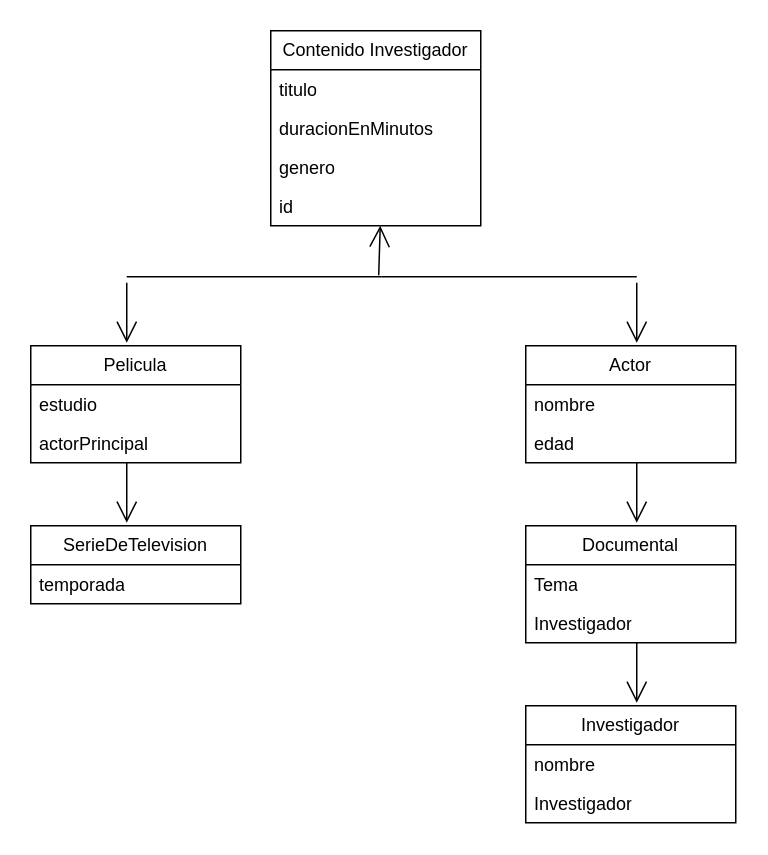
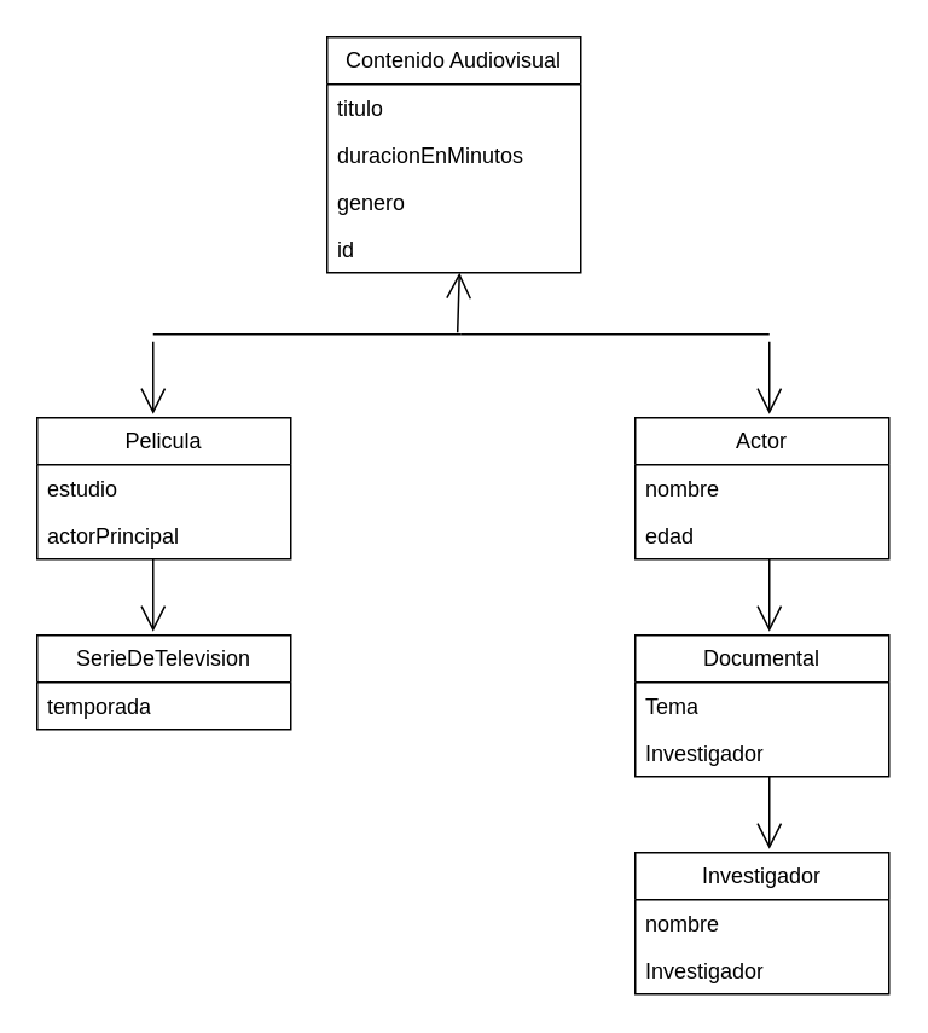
  <mxCell id="0" />
  <mxCell id="1" parent="0" />
- <mxCell id="2" value="&lt;font style=&quot;vertical-align: inherit;&quot;&gt;&lt;font style=&quot;vertical-align: inherit;&quot;&gt;Contenido Investigador&lt;/font&gt;&lt;/font&gt;" style="swimlane;fontStyle=0;childLayout=stackLayout;horizontal=1;startSize=26;fillColor=none;horizontalStack=0;resizeParent=1;resizeParentMax=0;resizeLast=0;collapsible=1;marginBottom=0;whiteSpace=wrap;html=1;" vertex="1" parent="1"><mxGeometry x="180" y="20" width="140" height="130" as="geometry" /></mxCell>
+ <mxCell id="2" value="&lt;font style=&quot;vertical-align: inherit;&quot;&gt;&lt;font style=&quot;vertical-align: inherit;&quot;&gt;Contenido Audiovisual&lt;/font&gt;&lt;/font&gt;" style="swimlane;fontStyle=0;childLayout=stackLayout;horizontal=1;startSize=26;fillColor=none;horizontalStack=0;resizeParent=1;resizeParentMax=0;resizeLast=0;collapsible=1;marginBottom=0;whiteSpace=wrap;html=1;" vertex="1" parent="1"><mxGeometry x="180" y="20" width="140" height="130" as="geometry" /></mxCell>
  <mxCell id="3" value="&lt;font style=&quot;vertical-align: inherit;&quot;&gt;&lt;font style=&quot;vertical-align: inherit;&quot;&gt;titulo&lt;/font&gt;&lt;/font&gt;" style="text;strokeColor=none;fillColor=none;align=left;verticalAlign=top;spacingLeft=4;spacingRight=4;overflow=hidden;rotatable=0;points=[[0,0.5],[1,0.5]];portConstraint=eastwest;whiteSpace=wrap;html=1;" vertex="1" parent="2"><mxGeometry y="26" width="140" height="26" as="geometry" /></mxCell>
  <mxCell id="4" value="&lt;font style=&quot;vertical-align: inherit;&quot;&gt;&lt;font style=&quot;vertical-align: inherit;&quot;&gt;duracionEnMinutos&lt;/font&gt;&lt;/font&gt;" style="text;strokeColor=none;fillColor=none;align=left;verticalAlign=top;spacingLeft=4;spacingRight=4;overflow=hidden;rotatable=0;points=[[0,0.5],[1,0.5]];portConstraint=eastwest;whiteSpace=wrap;html=1;" vertex="1" parent="2"><mxGeometry y="52" width="140" height="26" as="geometry" /></mxCell>
  <mxCell id="5" value="&lt;font style=&quot;vertical-align: inherit;&quot;&gt;&lt;font style=&quot;vertical-align: inherit;&quot;&gt;genero&lt;/font&gt;&lt;/font&gt;" style="text;strokeColor=none;fillColor=none;align=left;verticalAlign=top;spacingLeft=4;spacingRight=4;overflow=hidden;rotatable=0;points=[[0,0.5],[1,0.5]];portConstraint=eastwest;whiteSpace=wrap;html=1;" vertex="1" parent="2"><mxGeometry y="78" width="140" height="26" as="geometry" /></mxCell>
  <mxCell id="6" value="&lt;font style=&quot;vertical-align: inherit;&quot;&gt;&lt;font style=&quot;vertical-align: inherit;&quot;&gt;&lt;font style=&quot;vertical-align: inherit;&quot;&gt;&lt;font style=&quot;vertical-align: inherit;&quot;&gt;id&lt;/font&gt;&lt;/font&gt;&lt;/font&gt;&lt;/font&gt;" style="text;strokeColor=none;fillColor=none;align=left;verticalAlign=top;spacingLeft=4;spacingRight=4;overflow=hidden;rotatable=0;points=[[0,0.5],[1,0.5]];portConstraint=eastwest;whiteSpace=wrap;html=1;" vertex="1" parent="2"><mxGeometry y="104" width="140" height="26" as="geometry" /></mxCell>
  <mxCell id="7" value="" style="endArrow=open;endFill=1;endSize=12;html=1;rounded=0;exitX=0.988;exitY=0.375;exitDx=0;exitDy=0;exitPerimeter=0;" edge="1" parent="1" source="8"><mxGeometry width="160" relative="1" as="geometry"><mxPoint x="253" y="190" as="sourcePoint" /><mxPoint x="253" y="150" as="targetPoint" /></mxGeometry></mxCell>
  <mxCell id="8" value="" style="line;strokeWidth=1;fillColor=none;align=left;verticalAlign=middle;spacingTop=-1;spacingLeft=3;spacingRight=3;rotatable=0;labelPosition=right;points=[];portConstraint=eastwest;strokeColor=inherit;" vertex="1" parent="1"><mxGeometry x="84" y="180" width="170" height="8" as="geometry" /></mxCell>
  <mxCell id="9" value="" style="line;strokeWidth=1;fillColor=none;align=left;verticalAlign=middle;spacingTop=-1;spacingLeft=3;spacingRight=3;rotatable=0;labelPosition=right;points=[];portConstraint=eastwest;strokeColor=inherit;" vertex="1" parent="1"><mxGeometry x="254" y="180" width="170" height="8" as="geometry" /></mxCell>
  <mxCell id="10" value="" style="endArrow=open;endFill=1;endSize=12;html=1;rounded=0;" edge="1" parent="1"><mxGeometry width="160" relative="1" as="geometry"><mxPoint x="424" y="188" as="sourcePoint" /><mxPoint x="424" y="228" as="targetPoint" /></mxGeometry></mxCell>
  <mxCell id="11" value="&lt;font style=&quot;vertical-align: inherit;&quot;&gt;&lt;font style=&quot;vertical-align: inherit;&quot;&gt;Pelicula&lt;/font&gt;&lt;/font&gt;" style="swimlane;fontStyle=0;childLayout=stackLayout;horizontal=1;startSize=26;fillColor=none;horizontalStack=0;resizeParent=1;resizeParentMax=0;resizeLast=0;collapsible=1;marginBottom=0;whiteSpace=wrap;html=1;" vertex="1" parent="1"><mxGeometry x="20" y="230" width="140" height="78" as="geometry" /></mxCell>
  <mxCell id="12" value="&lt;font style=&quot;vertical-align: inherit;&quot;&gt;&lt;font style=&quot;vertical-align: inherit;&quot;&gt;estudio&lt;/font&gt;&lt;/font&gt;" style="text;strokeColor=none;fillColor=none;align=left;verticalAlign=top;spacingLeft=4;spacingRight=4;overflow=hidden;rotatable=0;points=[[0,0.5],[1,0.5]];portConstraint=eastwest;whiteSpace=wrap;html=1;" vertex="1" parent="11"><mxGeometry y="26" width="140" height="26" as="geometry" /></mxCell>
  <mxCell id="13" value="&lt;font style=&quot;vertical-align: inherit;&quot;&gt;&lt;font style=&quot;vertical-align: inherit;&quot;&gt;actorPrincipal&lt;/font&gt;&lt;/font&gt;" style="text;strokeColor=none;fillColor=none;align=left;verticalAlign=top;spacingLeft=4;spacingRight=4;overflow=hidden;rotatable=0;points=[[0,0.5],[1,0.5]];portConstraint=eastwest;whiteSpace=wrap;html=1;" vertex="1" parent="11"><mxGeometry y="52" width="140" height="26" as="geometry" /></mxCell>
  <mxCell id="14" value="&lt;font style=&quot;vertical-align: inherit;&quot;&gt;&lt;font style=&quot;vertical-align: inherit;&quot;&gt;&lt;font style=&quot;vertical-align: inherit;&quot;&gt;&lt;font style=&quot;vertical-align: inherit;&quot;&gt;Actor&lt;/font&gt;&lt;/font&gt;&lt;/font&gt;&lt;/font&gt;" style="swimlane;fontStyle=0;childLayout=stackLayout;horizontal=1;startSize=26;fillColor=none;horizontalStack=0;resizeParent=1;resizeParentMax=0;resizeLast=0;collapsible=1;marginBottom=0;whiteSpace=wrap;html=1;" vertex="1" parent="1"><mxGeometry x="350" y="230" width="140" height="78" as="geometry" /></mxCell>
  <mxCell id="15" value="&lt;font style=&quot;vertical-align: inherit;&quot;&gt;&lt;font style=&quot;vertical-align: inherit;&quot;&gt;&lt;font style=&quot;vertical-align: inherit;&quot;&gt;&lt;font style=&quot;vertical-align: inherit;&quot;&gt;nombre&lt;/font&gt;&lt;/font&gt;&lt;/font&gt;&lt;/font&gt;" style="text;strokeColor=none;fillColor=none;align=left;verticalAlign=top;spacingLeft=4;spacingRight=4;overflow=hidden;rotatable=0;points=[[0,0.5],[1,0.5]];portConstraint=eastwest;whiteSpace=wrap;html=1;" vertex="1" parent="14"><mxGeometry y="26" width="140" height="26" as="geometry" /></mxCell>
  <mxCell id="16" value="&lt;font style=&quot;vertical-align: inherit;&quot;&gt;&lt;font style=&quot;vertical-align: inherit;&quot;&gt;&lt;font style=&quot;vertical-align: inherit;&quot;&gt;&lt;font style=&quot;vertical-align: inherit;&quot;&gt;&lt;font style=&quot;vertical-align: inherit;&quot;&gt;&lt;font style=&quot;vertical-align: inherit;&quot;&gt;edad&lt;/font&gt;&lt;/font&gt;&lt;/font&gt;&lt;/font&gt;&lt;/font&gt;&lt;/font&gt;" style="text;strokeColor=none;fillColor=none;align=left;verticalAlign=top;spacingLeft=4;spacingRight=4;overflow=hidden;rotatable=0;points=[[0,0.5],[1,0.5]];portConstraint=eastwest;whiteSpace=wrap;html=1;" vertex="1" parent="14"><mxGeometry y="52" width="140" height="26" as="geometry" /></mxCell>
  <mxCell id="17" value="" style="endArrow=open;endFill=1;endSize=12;html=1;rounded=0;" edge="1" parent="1"><mxGeometry width="160" relative="1" as="geometry"><mxPoint x="84" y="188" as="sourcePoint" /><mxPoint x="84" y="228" as="targetPoint" /></mxGeometry></mxCell>
  <mxCell id="18" value="" style="endArrow=open;endFill=1;endSize=12;html=1;rounded=0;" edge="1" parent="1"><mxGeometry width="160" relative="1" as="geometry"><mxPoint x="84" y="308" as="sourcePoint" /><mxPoint x="84" y="348" as="targetPoint" /></mxGeometry></mxCell>
  <mxCell id="19" value="&lt;font style=&quot;vertical-align: inherit;&quot;&gt;&lt;font style=&quot;vertical-align: inherit;&quot;&gt;&lt;font style=&quot;vertical-align: inherit;&quot;&gt;&lt;font style=&quot;vertical-align: inherit;&quot;&gt;&lt;font style=&quot;vertical-align: inherit;&quot;&gt;&lt;font style=&quot;vertical-align: inherit;&quot;&gt;SerieDeTelevision&lt;/font&gt;&lt;/font&gt;&lt;/font&gt;&lt;/font&gt;&lt;/font&gt;&lt;/font&gt;" style="swimlane;fontStyle=0;childLayout=stackLayout;horizontal=1;startSize=26;fillColor=none;horizontalStack=0;resizeParent=1;resizeParentMax=0;resizeLast=0;collapsible=1;marginBottom=0;whiteSpace=wrap;html=1;" vertex="1" parent="1"><mxGeometry x="20" y="350" width="140" height="52" as="geometry" /></mxCell>
  <mxCell id="20" value="&lt;font style=&quot;vertical-align: inherit;&quot;&gt;&lt;font style=&quot;vertical-align: inherit;&quot;&gt;&lt;font style=&quot;vertical-align: inherit;&quot;&gt;&lt;font style=&quot;vertical-align: inherit;&quot;&gt;&lt;font style=&quot;vertical-align: inherit;&quot;&gt;&lt;font style=&quot;vertical-align: inherit;&quot;&gt;temporada&lt;/font&gt;&lt;/font&gt;&lt;/font&gt;&lt;/font&gt;&lt;/font&gt;&lt;/font&gt;" style="text;strokeColor=none;fillColor=none;align=left;verticalAlign=top;spacingLeft=4;spacingRight=4;overflow=hidden;rotatable=0;points=[[0,0.5],[1,0.5]];portConstraint=eastwest;whiteSpace=wrap;html=1;" vertex="1" parent="19"><mxGeometry y="26" width="140" height="26" as="geometry" /></mxCell>
  <mxCell id="21" value="&lt;font style=&quot;vertical-align: inherit;&quot;&gt;&lt;font style=&quot;vertical-align: inherit;&quot;&gt;&lt;font style=&quot;vertical-align: inherit;&quot;&gt;&lt;font style=&quot;vertical-align: inherit;&quot;&gt;&lt;font style=&quot;vertical-align: inherit;&quot;&gt;&lt;font style=&quot;vertical-align: inherit;&quot;&gt;&lt;font style=&quot;vertical-align: inherit;&quot;&gt;&lt;font style=&quot;vertical-align: inherit;&quot;&gt;Documental&lt;/font&gt;&lt;/font&gt;&lt;/font&gt;&lt;/font&gt;&lt;/font&gt;&lt;/font&gt;&lt;/font&gt;&lt;/font&gt;" style="swimlane;fontStyle=0;childLayout=stackLayout;horizontal=1;startSize=26;fillColor=none;horizontalStack=0;resizeParent=1;resizeParentMax=0;resizeLast=0;collapsible=1;marginBottom=0;whiteSpace=wrap;html=1;" vertex="1" parent="1"><mxGeometry x="350" y="350" width="140" height="78" as="geometry" /></mxCell>
  <mxCell id="22" value="&lt;font style=&quot;vertical-align: inherit;&quot;&gt;&lt;font style=&quot;vertical-align: inherit;&quot;&gt;&lt;font style=&quot;vertical-align: inherit;&quot;&gt;&lt;font style=&quot;vertical-align: inherit;&quot;&gt;&lt;font style=&quot;vertical-align: inherit;&quot;&gt;&lt;font style=&quot;vertical-align: inherit;&quot;&gt;&lt;font style=&quot;vertical-align: inherit;&quot;&gt;&lt;font style=&quot;vertical-align: inherit;&quot;&gt;Tema&lt;/font&gt;&lt;/font&gt;&lt;/font&gt;&lt;/font&gt;&lt;/font&gt;&lt;/font&gt;&lt;/font&gt;&lt;/font&gt;" style="text;strokeColor=none;fillColor=none;align=left;verticalAlign=top;spacingLeft=4;spacingRight=4;overflow=hidden;rotatable=0;points=[[0,0.5],[1,0.5]];portConstraint=eastwest;whiteSpace=wrap;html=1;" vertex="1" parent="21"><mxGeometry y="26" width="140" height="26" as="geometry" /></mxCell>
  <mxCell id="23" value="&lt;font style=&quot;vertical-align: inherit;&quot;&gt;&lt;font style=&quot;vertical-align: inherit;&quot;&gt;&lt;font style=&quot;vertical-align: inherit;&quot;&gt;&lt;font style=&quot;vertical-align: inherit;&quot;&gt;&lt;font style=&quot;vertical-align: inherit;&quot;&gt;&lt;font style=&quot;vertical-align: inherit;&quot;&gt;&lt;font style=&quot;vertical-align: inherit;&quot;&gt;&lt;font style=&quot;vertical-align: inherit;&quot;&gt;Investigador&lt;/font&gt;&lt;/font&gt;&lt;/font&gt;&lt;/font&gt;&lt;/font&gt;&lt;/font&gt;&lt;/font&gt;&lt;/font&gt;" style="text;strokeColor=none;fillColor=none;align=left;verticalAlign=top;spacingLeft=4;spacingRight=4;overflow=hidden;rotatable=0;points=[[0,0.5],[1,0.5]];portConstraint=eastwest;whiteSpace=wrap;html=1;" vertex="1" parent="21"><mxGeometry y="52" width="140" height="26" as="geometry" /></mxCell>
  <mxCell id="24" value="" style="endArrow=open;endFill=1;endSize=12;html=1;rounded=0;" edge="1" parent="1"><mxGeometry width="160" relative="1" as="geometry"><mxPoint x="424" y="308" as="sourcePoint" /><mxPoint x="424" y="348" as="targetPoint" /></mxGeometry></mxCell>
  <mxCell id="25" value="&lt;font style=&quot;vertical-align: inherit;&quot;&gt;&lt;font style=&quot;vertical-align: inherit;&quot;&gt;&lt;font style=&quot;vertical-align: inherit;&quot;&gt;&lt;font style=&quot;vertical-align: inherit;&quot;&gt;&lt;font style=&quot;vertical-align: inherit;&quot;&gt;&lt;font style=&quot;vertical-align: inherit;&quot;&gt;&lt;font style=&quot;vertical-align: inherit;&quot;&gt;&lt;font style=&quot;vertical-align: inherit;&quot;&gt;Investigador&lt;/font&gt;&lt;/font&gt;&lt;/font&gt;&lt;/font&gt;&lt;/font&gt;&lt;/font&gt;&lt;/font&gt;&lt;/font&gt;" style="swimlane;fontStyle=0;childLayout=stackLayout;horizontal=1;startSize=26;fillColor=none;horizontalStack=0;resizeParent=1;resizeParentMax=0;resizeLast=0;collapsible=1;marginBottom=0;whiteSpace=wrap;html=1;" vertex="1" parent="1"><mxGeometry x="350" y="470" width="140" height="78" as="geometry" /></mxCell>
  <mxCell id="26" value="&lt;font style=&quot;vertical-align: inherit;&quot;&gt;&lt;font style=&quot;vertical-align: inherit;&quot;&gt;&lt;font style=&quot;vertical-align: inherit;&quot;&gt;&lt;font style=&quot;vertical-align: inherit;&quot;&gt;&lt;font style=&quot;vertical-align: inherit;&quot;&gt;&lt;font style=&quot;vertical-align: inherit;&quot;&gt;&lt;font style=&quot;vertical-align: inherit;&quot;&gt;&lt;font style=&quot;vertical-align: inherit;&quot;&gt;nombre&lt;/font&gt;&lt;/font&gt;&lt;/font&gt;&lt;/font&gt;&lt;/font&gt;&lt;/font&gt;&lt;/font&gt;&lt;/font&gt;" style="text;strokeColor=none;fillColor=none;align=left;verticalAlign=top;spacingLeft=4;spacingRight=4;overflow=hidden;rotatable=0;points=[[0,0.5],[1,0.5]];portConstraint=eastwest;whiteSpace=wrap;html=1;" vertex="1" parent="25"><mxGeometry y="26" width="140" height="26" as="geometry" /></mxCell>
  <mxCell id="27" value="&lt;font style=&quot;vertical-align: inherit;&quot;&gt;&lt;font style=&quot;vertical-align: inherit;&quot;&gt;&lt;font style=&quot;vertical-align: inherit;&quot;&gt;&lt;font style=&quot;vertical-align: inherit;&quot;&gt;&lt;font style=&quot;vertical-align: inherit;&quot;&gt;&lt;font style=&quot;vertical-align: inherit;&quot;&gt;&lt;font style=&quot;vertical-align: inherit;&quot;&gt;&lt;font style=&quot;vertical-align: inherit;&quot;&gt;Investigador&lt;/font&gt;&lt;/font&gt;&lt;/font&gt;&lt;/font&gt;&lt;/font&gt;&lt;/font&gt;&lt;/font&gt;&lt;/font&gt;" style="text;strokeColor=none;fillColor=none;align=left;verticalAlign=top;spacingLeft=4;spacingRight=4;overflow=hidden;rotatable=0;points=[[0,0.5],[1,0.5]];portConstraint=eastwest;whiteSpace=wrap;html=1;" vertex="1" parent="25"><mxGeometry y="52" width="140" height="26" as="geometry" /></mxCell>
  <mxCell id="28" value="" style="endArrow=open;endFill=1;endSize=12;html=1;rounded=0;" edge="1" parent="1"><mxGeometry width="160" relative="1" as="geometry"><mxPoint x="424" y="428" as="sourcePoint" /><mxPoint x="424" y="468" as="targetPoint" /></mxGeometry></mxCell>
